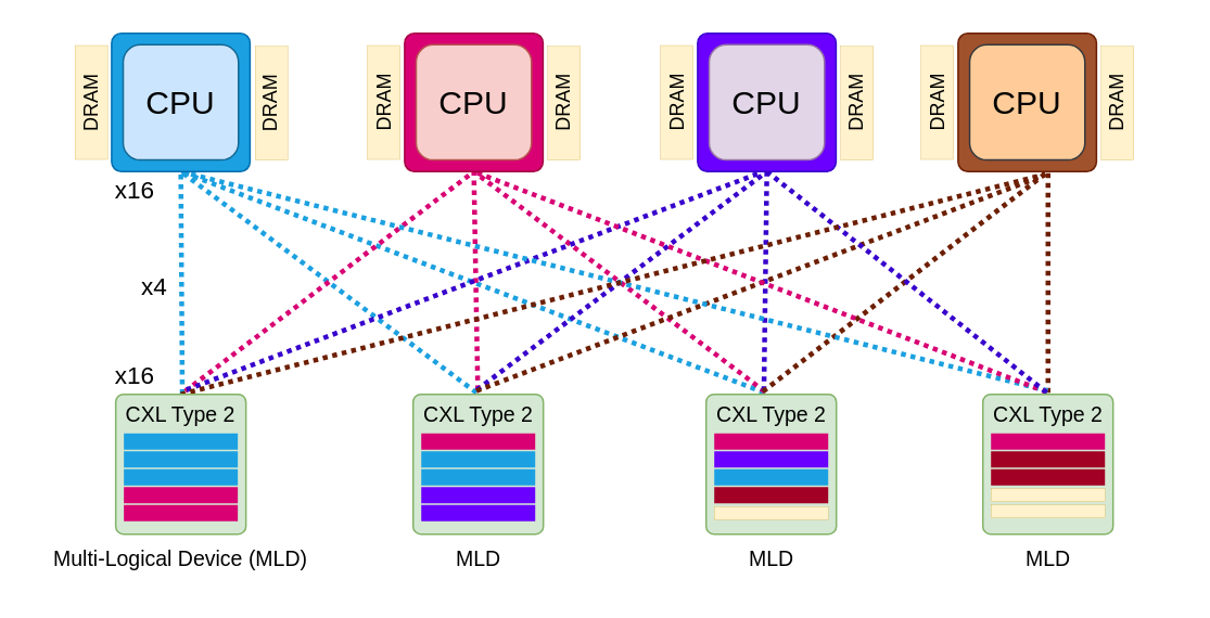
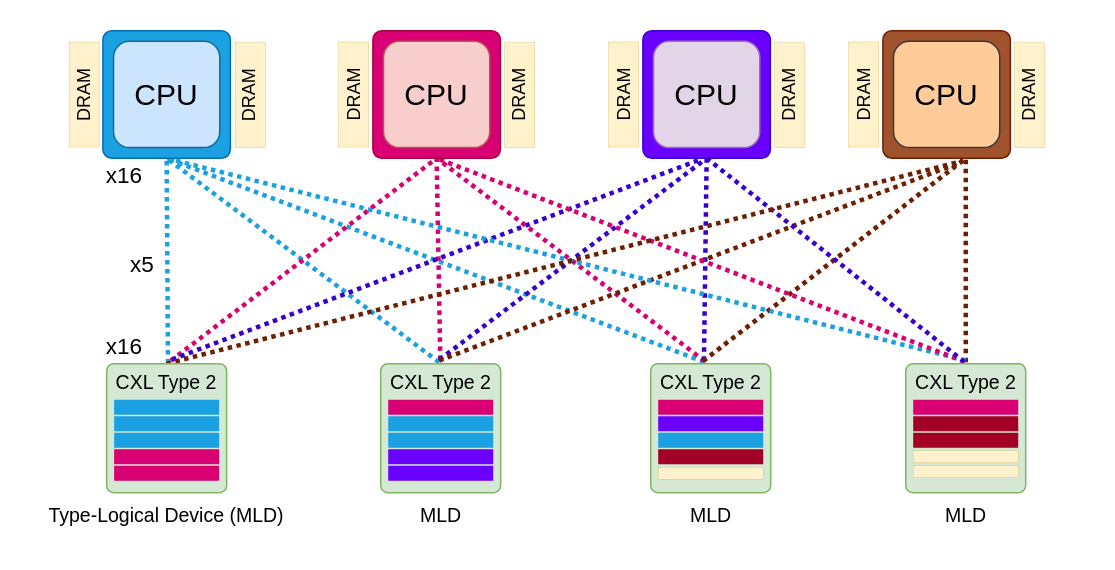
  <mxCell id="0" />
  <mxCell id="1" parent="0" />
  <mxCell id="2" value="" style="endArrow=none;html=1;rounded=0;entryX=0.5;entryY=1;entryDx=0;entryDy=0;exitX=0.51;exitY=0.078;exitDx=0;exitDy=0;strokeWidth=3;dashed=1;dashPattern=1 1;strokeColor=#1ba0e0;exitPerimeter=0;" parent="1" source="28" target="55" edge="1"><mxGeometry width="50" height="50" relative="1" as="geometry"><mxPoint x="79.68" y="236.59" as="sourcePoint" /><mxPoint x="153.14" y="110" as="targetPoint" /></mxGeometry></mxCell>
  <mxCell id="3" value="" style="endArrow=none;html=1;rounded=0;entryX=0.5;entryY=1;entryDx=0;entryDy=0;exitX=0.488;exitY=0.052;exitDx=0;exitDy=0;strokeWidth=3;dashed=1;dashPattern=1 1;strokeColor=#1ba0e0;exitPerimeter=0;" parent="1" source="35" target="55" edge="1"><mxGeometry width="50" height="50" relative="1" as="geometry"><mxPoint x="291.47" y="235.08" as="sourcePoint" /><mxPoint x="195.75" y="102.84" as="targetPoint" /></mxGeometry></mxCell>
  <mxCell id="4" value="" style="endArrow=none;html=1;rounded=0;entryX=0.5;entryY=1;entryDx=0;entryDy=0;strokeWidth=3;dashed=1;dashPattern=1 1;exitX=0.452;exitY=0.046;exitDx=0;exitDy=0;strokeColor=#1ba0e0;exitPerimeter=0;" parent="1" source="43" target="55" edge="1"><mxGeometry width="50" height="50" relative="1" as="geometry"><mxPoint x="467.01" y="237.28" as="sourcePoint" /><mxPoint x="160.14" y="115" as="targetPoint" /></mxGeometry></mxCell>
  <mxCell id="5" value="" style="endArrow=none;html=1;rounded=0;entryX=0.5;entryY=1;entryDx=0;entryDy=0;strokeWidth=3;dashed=1;dashPattern=1 1;strokeColor=#d80073;" parent="1" target="59" edge="1"><mxGeometry width="50" height="50" relative="1" as="geometry"><mxPoint x="113.14" y="240" as="sourcePoint" /><mxPoint x="375.75" y="120" as="targetPoint" /></mxGeometry></mxCell>
  <mxCell id="6" value="" style="endArrow=none;html=1;rounded=0;strokeWidth=3;dashed=1;dashPattern=1 1;strokeColor=#d80073;entryX=0.5;entryY=1;entryDx=0;entryDy=0;" parent="1" source="35" target="59" edge="1"><mxGeometry width="50" height="50" relative="1" as="geometry"><mxPoint x="292.37" y="235.77" as="sourcePoint" /><mxPoint x="397.14" y="130" as="targetPoint" /></mxGeometry></mxCell>
  <mxCell id="7" value="" style="endArrow=none;html=1;rounded=0;strokeWidth=3;dashed=1;dashPattern=1 1;strokeColor=#d80073;exitX=0.456;exitY=0.027;exitDx=0;exitDy=0;entryX=0.5;entryY=1;entryDx=0;entryDy=0;exitPerimeter=0;" parent="1" source="43" target="59" edge="1"><mxGeometry width="50" height="50" relative="1" as="geometry"><mxPoint x="471.69" y="237.79" as="sourcePoint" /><mxPoint x="383.14" y="110" as="targetPoint" /></mxGeometry></mxCell>
  <mxCell id="8" value="x16" style="text;html=1;align=center;verticalAlign=middle;resizable=0;points=[];autosize=1;strokeColor=none;fillColor=none;fontFamily=Helvetica;fontSize=15;fontColor=default;labelBackgroundColor=default;" parent="1" vertex="1"><mxGeometry x="57" y="214.96" width="50" height="30" as="geometry" /></mxCell>
  <mxCell id="9" value="" style="endArrow=none;html=1;rounded=0;strokeWidth=3;dashed=1;dashPattern=1 1;strokeColor=#3700CC;entryX=0.5;entryY=1;entryDx=0;entryDy=0;fillColor=#6a00ff;exitX=0.45;exitY=0.02;exitDx=0;exitDy=0;exitPerimeter=0;" parent="1" source="43" target="62" edge="1"><mxGeometry width="50" height="50" relative="1" as="geometry"><mxPoint x="469.53" y="236.77" as="sourcePoint" /><mxPoint x="513.6" y="105" as="targetPoint" /></mxGeometry></mxCell>
  <mxCell id="10" value="" style="endArrow=none;html=1;rounded=0;strokeWidth=3;dashed=1;dashPattern=1 1;strokeColor=#3700CC;exitX=0.49;exitY=-0.005;exitDx=0;exitDy=0;entryX=0.5;entryY=1;entryDx=0;entryDy=0;fillColor=#6a00ff;exitPerimeter=0;" parent="1" source="35" target="62" edge="1"><mxGeometry width="50" height="50" relative="1" as="geometry"><mxPoint x="291.83" y="236.46" as="sourcePoint" /><mxPoint x="513.6" y="105" as="targetPoint" /></mxGeometry></mxCell>
  <mxCell id="11" value="" style="endArrow=none;html=1;rounded=0;entryX=0.463;entryY=1.005;entryDx=0;entryDy=0;strokeWidth=3;dashed=1;dashPattern=1 1;strokeColor=#3700CC;exitX=0.539;exitY=-0.008;exitDx=0;exitDy=0;fillColor=#6a00ff;entryPerimeter=0;exitPerimeter=0;" parent="1" source="28" target="62" edge="1"><mxGeometry width="50" height="50" relative="1" as="geometry"><mxPoint x="79.68" y="236.59" as="sourcePoint" /><mxPoint x="513.6" y="105" as="targetPoint" /></mxGeometry></mxCell>
  <mxCell id="12" value="" style="endArrow=none;html=1;rounded=0;strokeWidth=3;dashed=1;dashPattern=1 1;strokeColor=#6D1F00;entryX=0.5;entryY=1;entryDx=0;entryDy=0;fillColor=#a0522d;exitX=0.49;exitY=0.078;exitDx=0;exitDy=0;exitPerimeter=0;" parent="1" edge="1"><mxGeometry width="50" height="50" relative="1" as="geometry"><mxPoint x="643.17" y="241" as="sourcePoint" /><mxPoint x="643.17" y="105" as="targetPoint" /></mxGeometry></mxCell>
  <mxCell id="13" value="" style="endArrow=none;html=1;rounded=0;strokeWidth=3;dashed=1;dashPattern=1 1;strokeColor=#6D1F00;exitX=0.443;exitY=0.027;exitDx=0;exitDy=0;entryX=0.5;entryY=1;entryDx=0;entryDy=0;fillColor=#a0522d;exitPerimeter=0;" parent="1" source="43" edge="1"><mxGeometry width="50" height="50" relative="1" as="geometry"><mxPoint x="468.81" y="237.19" as="sourcePoint" /><mxPoint x="643.17" y="105" as="targetPoint" /></mxGeometry></mxCell>
  <mxCell id="14" value="" style="endArrow=none;html=1;rounded=0;entryX=0.622;entryY=1.027;entryDx=0;entryDy=0;strokeWidth=3;dashed=1;dashPattern=1 1;strokeColor=#6D1F00;exitX=0.488;exitY=0.014;exitDx=0;exitDy=0;fillColor=#a0522d;entryPerimeter=0;exitPerimeter=0;" parent="1" source="35" target="65" edge="1"><mxGeometry width="50" height="50" relative="1" as="geometry"><mxPoint x="290.93" y="236.19" as="sourcePoint" /><mxPoint x="640.17" y="105" as="targetPoint" /></mxGeometry></mxCell>
  <mxCell id="15" value="" style="endArrow=none;html=1;rounded=0;entryX=0.5;entryY=1;entryDx=0;entryDy=0;strokeWidth=3;dashed=1;dashPattern=1 1;exitX=0.499;exitY=0.014;exitDx=0;exitDy=0;strokeColor=#1ba0e0;exitPerimeter=0;" parent="1" source="51" target="55" edge="1"><mxGeometry width="50" height="50" relative="1" as="geometry"><mxPoint x="642.69" y="236.77" as="sourcePoint" /><mxPoint x="132.85" y="100" as="targetPoint" /></mxGeometry></mxCell>
  <mxCell id="16" value="" style="endArrow=none;html=1;rounded=0;strokeWidth=3;dashed=1;dashPattern=1 1;strokeColor=#d80073;exitX=0.492;exitY=0.04;exitDx=0;exitDy=0;entryX=0.5;entryY=1;entryDx=0;entryDy=0;exitPerimeter=0;" parent="1" source="51" target="59" edge="1"><mxGeometry width="50" height="50" relative="1" as="geometry"><mxPoint x="643.23" y="234.64" as="sourcePoint" /><mxPoint x="300.14" y="115" as="targetPoint" /></mxGeometry></mxCell>
- <mxCell id="17" value="x4" style="text;html=1;align=center;verticalAlign=middle;resizable=0;points=[];autosize=1;strokeColor=none;fillColor=none;fontFamily=Helvetica;fontSize=15;fontColor=default;labelBackgroundColor=default;" parent="1" vertex="1"><mxGeometry x="74.29" y="160" width="40" height="30" as="geometry" /></mxCell>
+ <mxCell id="17" value="x5" style="text;html=1;align=center;verticalAlign=middle;resizable=0;points=[];autosize=1;strokeColor=none;fillColor=none;fontFamily=Helvetica;fontSize=15;fontColor=default;labelBackgroundColor=default;" parent="1" vertex="1"><mxGeometry x="74.29" y="160" width="40" height="30" as="geometry" /></mxCell>
  <mxCell id="18" value="x16" style="text;html=1;align=center;verticalAlign=middle;resizable=0;points=[];autosize=1;strokeColor=none;fillColor=none;fontFamily=Helvetica;fontSize=15;fontColor=default;labelBackgroundColor=default;" parent="1" vertex="1"><mxGeometry x="57" y="101.46" width="50" height="30" as="geometry" /></mxCell>
  <mxCell id="19" value="" style="endArrow=none;html=1;rounded=0;strokeWidth=3;dashed=1;dashPattern=1 1;strokeColor=#3700CC;entryX=0.5;entryY=1;entryDx=0;entryDy=0;fillColor=#6a00ff;exitX=0.49;exitY=0.046;exitDx=0;exitDy=0;exitPerimeter=0;" parent="1" source="51" target="62" edge="1"><mxGeometry width="50" height="50" relative="1" as="geometry"><mxPoint x="640.17" y="235.3" as="sourcePoint" /><mxPoint x="480.14" y="115" as="targetPoint" /></mxGeometry></mxCell>
  <mxCell id="20" value="" style="endArrow=none;html=1;rounded=0;entryX=0.63;entryY=1.02;entryDx=0;entryDy=0;strokeWidth=3;dashed=1;dashPattern=1 1;strokeColor=#6D1F00;exitX=0;exitY=0.5;exitDx=0;exitDy=0;fillColor=#a0522d;entryPerimeter=0;" parent="1" source="22" target="65" edge="1"><mxGeometry width="50" height="50" relative="1" as="geometry"><mxPoint x="300.14" y="251" as="sourcePoint" /><mxPoint x="650.17" y="115" as="targetPoint" /></mxGeometry></mxCell>
- <mxCell id="21" value="Multi-Logical Device (MLD)" style="text;html=1;align=center;verticalAlign=middle;resizable=0;points=[];autosize=1;strokeColor=none;fillColor=none;fontFamily=Helvetica;fontSize=13;fontColor=default;labelBackgroundColor=default;" parent="1" vertex="1"><mxGeometry x="20.43" y="327.96" width="180" height="30" as="geometry" /></mxCell>
+ <mxCell id="21" value="Type-Logical Device (MLD)" style="text;html=1;align=center;verticalAlign=middle;resizable=0;points=[];autosize=1;strokeColor=none;fillColor=none;fontFamily=Helvetica;fontSize=13;fontColor=default;labelBackgroundColor=default;" parent="1" vertex="1"><mxGeometry x="20.43" y="327.96" width="180" height="30" as="geometry" /></mxCell>
  <mxCell id="22" value="&lt;div style=&quot;&quot;&gt;&lt;br&gt;&lt;/div&gt;" style="rounded=1;whiteSpace=wrap;html=1;strokeWidth=1;fontSize=10;rotation=90;align=right;verticalAlign=middle;horizontal=0;labelPosition=left;verticalLabelPosition=middle;fillColor=#d5e8d4;strokeColor=#82b366;perimeterSpacing=0;imageWidth=24;arcSize=6;" parent="1" vertex="1"><mxGeometry x="67.43" y="244.96" width="86" height="80" as="geometry" /></mxCell>
  <mxCell id="23" value="" style="rounded=0;whiteSpace=wrap;html=1;fillColor=#1ba1e2;strokeColor=none;shadow=0;fontColor=#ffffff;textShadow=0;" parent="1" vertex="1"><mxGeometry x="75.43" y="266" width="70" height="10" as="geometry" /></mxCell>
  <mxCell id="24" value="" style="rounded=0;whiteSpace=wrap;html=1;fillColor=#1ba1e2;strokeColor=none;shadow=0;fontColor=#ffffff;textShadow=0;" parent="1" vertex="1"><mxGeometry x="75.43" y="277" width="70" height="10" as="geometry" /></mxCell>
  <mxCell id="25" value="" style="rounded=0;whiteSpace=wrap;html=1;fillColor=#1ba1e2;strokeColor=none;shadow=0;fontColor=#ffffff;textShadow=0;" parent="1" vertex="1"><mxGeometry x="75.43" y="288" width="70" height="10" as="geometry" /></mxCell>
  <mxCell id="26" value="" style="rounded=0;whiteSpace=wrap;html=1;fillColor=#d80073;strokeColor=none;shadow=0;textShadow=0;" parent="1" vertex="1"><mxGeometry x="75.43" y="299" width="70" height="10" as="geometry" /></mxCell>
  <mxCell id="27" value="" style="rounded=0;whiteSpace=wrap;html=1;fillColor=#d80073;strokeColor=none;shadow=0;fontColor=#ffffff;textShadow=0;" parent="1" vertex="1"><mxGeometry x="75.43" y="309.999" width="70" height="10" as="geometry" /></mxCell>
  <mxCell id="28" value="&lt;font style=&quot;font-size: 13px;&quot;&gt;CXL Type 2&lt;/font&gt;" style="text;html=1;align=center;verticalAlign=middle;resizable=0;points=[];autosize=1;strokeColor=none;fillColor=none;labelBackgroundColor=none;fontColor=#000000;fontSize=9;" parent="1" vertex="1"><mxGeometry x="65.43" y="239.43" width="90" height="30" as="geometry" /></mxCell>
  <mxCell id="29" value="&lt;div style=&quot;&quot;&gt;&lt;br&gt;&lt;/div&gt;" style="rounded=1;whiteSpace=wrap;html=1;strokeWidth=1;fontSize=10;rotation=90;align=right;verticalAlign=middle;horizontal=0;labelPosition=left;verticalLabelPosition=middle;fillColor=#d5e8d4;strokeColor=#82b366;perimeterSpacing=0;imageWidth=24;arcSize=6;" parent="1" vertex="1"><mxGeometry x="250.14" y="244.96" width="86" height="80" as="geometry" /></mxCell>
  <mxCell id="30" value="" style="rounded=0;whiteSpace=wrap;html=1;fillColor=#d80073;strokeColor=none;shadow=0;fontColor=#ffffff;textShadow=0;" parent="1" vertex="1"><mxGeometry x="258.14" y="266" width="70" height="10" as="geometry" /></mxCell>
  <mxCell id="31" value="" style="rounded=0;whiteSpace=wrap;html=1;fillColor=#1ba1e2;strokeColor=none;shadow=0;fontColor=#ffffff;textShadow=0;" parent="1" vertex="1"><mxGeometry x="258.14" y="277" width="70" height="10" as="geometry" /></mxCell>
  <mxCell id="32" value="" style="rounded=0;whiteSpace=wrap;html=1;fillColor=#1ba1e2;strokeColor=none;shadow=0;fontColor=#ffffff;textShadow=0;" parent="1" vertex="1"><mxGeometry x="258.14" y="288" width="70" height="10" as="geometry" /></mxCell>
  <mxCell id="33" value="" style="rounded=0;whiteSpace=wrap;html=1;fillColor=#6a00ff;strokeColor=none;shadow=0;textShadow=0;fontColor=#ffffff;" parent="1" vertex="1"><mxGeometry x="258.14" y="299" width="70" height="10" as="geometry" /></mxCell>
  <mxCell id="34" value="" style="rounded=0;whiteSpace=wrap;html=1;fillColor=#6a00ff;strokeColor=none;shadow=0;fontColor=#ffffff;textShadow=0;" parent="1" vertex="1"><mxGeometry x="258.14" y="309.999" width="70" height="10" as="geometry" /></mxCell>
  <mxCell id="35" value="&lt;font style=&quot;font-size: 13px;&quot;&gt;CXL Type 2&lt;/font&gt;" style="text;html=1;align=center;verticalAlign=middle;resizable=0;points=[];autosize=1;strokeColor=none;fillColor=none;labelBackgroundColor=none;fontColor=#000000;fontSize=9;" parent="1" vertex="1"><mxGeometry x="248.14" y="239.43" width="90" height="30" as="geometry" /></mxCell>
  <mxCell id="36" value="MLD" style="text;html=1;align=center;verticalAlign=middle;resizable=0;points=[];autosize=1;strokeColor=none;fillColor=none;fontFamily=Helvetica;fontSize=13;fontColor=default;labelBackgroundColor=default;" parent="1" vertex="1"><mxGeometry x="268.14" y="327.96" width="50" height="30" as="geometry" /></mxCell>
  <mxCell id="37" value="&lt;div style=&quot;&quot;&gt;&lt;br&gt;&lt;/div&gt;" style="rounded=1;whiteSpace=wrap;html=1;strokeWidth=1;fontSize=10;rotation=90;align=right;verticalAlign=middle;horizontal=0;labelPosition=left;verticalLabelPosition=middle;fillColor=#d5e8d4;strokeColor=#82b366;perimeterSpacing=0;imageWidth=24;arcSize=6;" parent="1" vertex="1"><mxGeometry x="430.14" y="244.96" width="86" height="80" as="geometry" /></mxCell>
  <mxCell id="38" value="" style="rounded=0;whiteSpace=wrap;html=1;fillColor=#d80073;strokeColor=none;shadow=0;fontColor=#ffffff;textShadow=0;" parent="1" vertex="1"><mxGeometry x="438.14" y="266" width="70" height="10" as="geometry" /></mxCell>
  <mxCell id="39" value="" style="rounded=0;whiteSpace=wrap;html=1;fillColor=#6a00ff;strokeColor=none;shadow=0;fontColor=#ffffff;textShadow=0;" parent="1" vertex="1"><mxGeometry x="438.14" y="277" width="70" height="10" as="geometry" /></mxCell>
  <mxCell id="40" value="" style="rounded=0;whiteSpace=wrap;html=1;fillColor=#1ba1e2;strokeColor=none;shadow=0;fontColor=#ffffff;textShadow=0;" parent="1" vertex="1"><mxGeometry x="438.14" y="288" width="70" height="10" as="geometry" /></mxCell>
  <mxCell id="41" value="" style="rounded=0;whiteSpace=wrap;html=1;fillColor=#a20025;strokeColor=none;shadow=0;textShadow=0;fontColor=#ffffff;" parent="1" vertex="1"><mxGeometry x="438.14" y="299" width="70" height="10" as="geometry" /></mxCell>
  <mxCell id="42" value="" style="rounded=0;whiteSpace=wrap;html=1;fillColor=#fff2cc;strokeColor=#d6b656;shadow=0;textShadow=0;strokeWidth=0.25;glass=0;fillStyle=auto;gradientColor=none;" parent="1" vertex="1"><mxGeometry x="438.14" y="311" width="70" height="8" as="geometry" /></mxCell>
  <mxCell id="43" value="&lt;font style=&quot;font-size: 13px;&quot;&gt;CXL Type 2&lt;/font&gt;" style="text;html=1;align=center;verticalAlign=middle;resizable=0;points=[];autosize=1;strokeColor=none;fillColor=none;labelBackgroundColor=none;fontColor=#000000;fontSize=9;" parent="1" vertex="1"><mxGeometry x="428.14" y="239.43" width="90" height="30" as="geometry" /></mxCell>
  <mxCell id="44" value="MLD" style="text;html=1;align=center;verticalAlign=middle;resizable=0;points=[];autosize=1;strokeColor=none;fillColor=none;fontFamily=Helvetica;fontSize=13;fontColor=default;labelBackgroundColor=default;" parent="1" vertex="1"><mxGeometry x="448.14" y="327.96" width="50" height="30" as="geometry" /></mxCell>
  <mxCell id="45" value="&lt;div style=&quot;&quot;&gt;&lt;br&gt;&lt;/div&gt;" style="rounded=1;whiteSpace=wrap;html=1;strokeWidth=1;fontSize=10;rotation=90;align=right;verticalAlign=middle;horizontal=0;labelPosition=left;verticalLabelPosition=middle;fillColor=#d5e8d4;strokeColor=#82b366;perimeterSpacing=0;imageWidth=24;arcSize=6;" parent="1" vertex="1"><mxGeometry x="600.14" y="244.96" width="86" height="80" as="geometry" /></mxCell>
  <mxCell id="46" value="" style="rounded=0;whiteSpace=wrap;html=1;fillColor=#d80073;strokeColor=none;shadow=0;fontColor=#ffffff;textShadow=0;" parent="1" vertex="1"><mxGeometry x="608.14" y="266" width="70" height="10" as="geometry" /></mxCell>
  <mxCell id="47" value="" style="rounded=0;whiteSpace=wrap;html=1;fillColor=#a20025;strokeColor=none;shadow=0;fontColor=#ffffff;textShadow=0;" parent="1" vertex="1"><mxGeometry x="608.14" y="277" width="70" height="10" as="geometry" /></mxCell>
  <mxCell id="48" value="" style="rounded=0;whiteSpace=wrap;html=1;fillColor=#a20025;strokeColor=none;shadow=0;fontColor=#ffffff;textShadow=0;" parent="1" vertex="1"><mxGeometry x="608.14" y="288" width="70" height="10" as="geometry" /></mxCell>
  <mxCell id="49" value="" style="rounded=0;whiteSpace=wrap;html=1;fillColor=#fff2cc;strokeColor=#d6b656;shadow=0;textShadow=0;glass=0;fillStyle=auto;strokeWidth=0.25;gradientColor=none;" parent="1" vertex="1"><mxGeometry x="608.14" y="300" width="70" height="8" as="geometry" /></mxCell>
  <mxCell id="50" value="" style="rounded=0;whiteSpace=wrap;html=1;fillColor=#fff2cc;strokeColor=#d6b656;shadow=0;textShadow=0;glass=0;fillStyle=auto;strokeWidth=0.25;gradientColor=none;" parent="1" vertex="1"><mxGeometry x="608.14" y="310" width="70" height="8" as="geometry" /></mxCell>
  <mxCell id="51" value="&lt;font style=&quot;font-size: 13px;&quot;&gt;CXL Type 2&lt;/font&gt;" style="text;html=1;align=center;verticalAlign=middle;resizable=0;points=[];autosize=1;strokeColor=none;fillColor=none;labelBackgroundColor=none;fontColor=#000000;fontSize=9;" parent="1" vertex="1"><mxGeometry x="598.14" y="239.43" width="90" height="30" as="geometry" /></mxCell>
  <mxCell id="52" value="MLD" style="text;html=1;align=center;verticalAlign=middle;resizable=0;points=[];autosize=1;strokeColor=none;fillColor=none;fontFamily=Helvetica;fontSize=13;fontColor=default;labelBackgroundColor=default;" parent="1" vertex="1"><mxGeometry x="618.14" y="327.96" width="50" height="30" as="geometry" /></mxCell>
  <mxCell id="53" value="DRAM" style="rounded=0;whiteSpace=wrap;html=1;fillColor=#fff2cc;strokeColor=#d6b656;shadow=0;textShadow=0;strokeWidth=0.25;rotation=-90;glass=0;fillStyle=auto;gradientColor=none;" parent="1" vertex="1"><mxGeometry x="20.43" y="52.5" width="70" height="20" as="geometry" /></mxCell>
  <mxCell id="54" value="" style="group;fillColor=default;gradientColor=none;strokeColor=none;" parent="1" connectable="0" vertex="1"><mxGeometry x="67.931" y="20" width="84.998" height="85" as="geometry" /></mxCell>
  <mxCell id="55" value="" style="rounded=1;whiteSpace=wrap;html=1;arcSize=7;fillColor=#1ba1e2;strokeColor=#006EAF;fontColor=#ffffff;" parent="54" vertex="1"><mxGeometry width="84.998" height="85" as="geometry" /></mxCell>
  <mxCell id="56" value="&lt;font style=&quot;font-size: 20px;&quot;&gt;CPU&lt;/font&gt;" style="rounded=1;whiteSpace=wrap;html=1;fillColor=#cce5ff;strokeColor=#146994;shadow=0;" parent="54" vertex="1"><mxGeometry x="7.083" y="7.083" width="70.832" height="70.833" as="geometry" /></mxCell>
  <mxCell id="57" value="DRAM" style="rounded=0;whiteSpace=wrap;html=1;fillColor=#fff2cc;strokeColor=#d6b656;shadow=0;textShadow=0;strokeWidth=0.25;rotation=-90;glass=0;fillStyle=auto;gradientColor=none;" parent="1" vertex="1"><mxGeometry x="131.14" y="53" width="70" height="20" as="geometry" /></mxCell>
  <mxCell id="58" value="" style="group;fillColor=default;gradientColor=none;strokeColor=none;" parent="1" connectable="0" vertex="1"><mxGeometry x="247.931" y="20" width="84.998" height="85" as="geometry" /></mxCell>
  <mxCell id="59" value="" style="rounded=1;whiteSpace=wrap;html=1;arcSize=7;fillColor=#d80073;strokeColor=#A50040;fontColor=#ffffff;" parent="58" vertex="1"><mxGeometry width="84.998" height="85" as="geometry" /></mxCell>
  <mxCell id="60" value="&lt;font style=&quot;font-size: 20px;&quot;&gt;CPU&lt;/font&gt;" style="rounded=1;whiteSpace=wrap;html=1;fillColor=#f8cecc;strokeColor=#b85450;shadow=0;" parent="58" vertex="1"><mxGeometry x="7.083" y="7.083" width="70.832" height="70.833" as="geometry" /></mxCell>
  <mxCell id="61" value="" style="group;fillColor=default;gradientColor=none;strokeColor=none;" parent="1" connectable="0" vertex="1"><mxGeometry x="427.931" y="20" width="84.998" height="85" as="geometry" /></mxCell>
  <mxCell id="62" value="" style="rounded=1;whiteSpace=wrap;html=1;arcSize=7;fillColor=#6a00ff;strokeColor=#3700CC;fontColor=#ffffff;" parent="61" vertex="1"><mxGeometry width="84.998" height="85" as="geometry" /></mxCell>
  <mxCell id="63" value="&lt;font style=&quot;font-size: 20px;&quot;&gt;CPU&lt;/font&gt;" style="rounded=1;whiteSpace=wrap;html=1;fillColor=#e1d5e7;strokeColor=#9673a6;shadow=0;" parent="61" vertex="1"><mxGeometry x="7.083" y="7.083" width="70.832" height="70.833" as="geometry" /></mxCell>
  <mxCell id="64" value="" style="group;fillColor=default;gradientColor=none;strokeColor=none;" parent="1" connectable="0" vertex="1"><mxGeometry x="587.931" y="20" width="84.998" height="85" as="geometry" /></mxCell>
  <mxCell id="65" value="" style="rounded=1;whiteSpace=wrap;html=1;arcSize=7;fillColor=#a0522d;strokeColor=#6D1F00;fontColor=#ffffff;" parent="64" vertex="1"><mxGeometry width="84.998" height="85" as="geometry" /></mxCell>
  <mxCell id="66" value="&lt;font style=&quot;font-size: 20px;&quot;&gt;CPU&lt;/font&gt;" style="rounded=1;whiteSpace=wrap;html=1;fillColor=#ffcc99;strokeColor=#36393d;shadow=0;" parent="64" vertex="1"><mxGeometry x="7.083" y="7.083" width="70.832" height="70.833" as="geometry" /></mxCell>
  <mxCell id="67" value="DRAM" style="rounded=0;whiteSpace=wrap;html=1;fillColor=#fff2cc;strokeColor=#d6b656;shadow=0;textShadow=0;strokeWidth=0.25;rotation=-90;glass=0;fillStyle=auto;gradientColor=none;" parent="1" vertex="1"><mxGeometry x="200.14" y="52.5" width="70" height="20" as="geometry" /></mxCell>
  <mxCell id="68" value="DRAM" style="rounded=0;whiteSpace=wrap;html=1;fillColor=#fff2cc;strokeColor=#d6b656;shadow=0;textShadow=0;strokeWidth=0.25;rotation=-90;glass=0;fillStyle=auto;gradientColor=none;" parent="1" vertex="1"><mxGeometry x="310.85" y="53" width="70" height="20" as="geometry" /></mxCell>
  <mxCell id="69" value="DRAM" style="rounded=0;whiteSpace=wrap;html=1;fillColor=#fff2cc;strokeColor=#d6b656;shadow=0;textShadow=0;strokeWidth=0.25;rotation=-90;glass=0;fillStyle=auto;gradientColor=none;" parent="1" vertex="1"><mxGeometry x="380.14" y="52.5" width="70" height="20" as="geometry" /></mxCell>
  <mxCell id="70" value="DRAM" style="rounded=0;whiteSpace=wrap;html=1;fillColor=#fff2cc;strokeColor=#d6b656;shadow=0;textShadow=0;strokeWidth=0.25;rotation=-90;glass=0;fillStyle=auto;gradientColor=none;" parent="1" vertex="1"><mxGeometry x="490.85" y="53" width="70" height="20" as="geometry" /></mxCell>
  <mxCell id="71" value="DRAM" style="rounded=0;whiteSpace=wrap;html=1;fillColor=#fff2cc;strokeColor=#d6b656;shadow=0;textShadow=0;strokeWidth=0.25;rotation=-90;glass=0;fillStyle=auto;gradientColor=none;" parent="1" vertex="1"><mxGeometry x="540.14" y="52.5" width="70" height="20" as="geometry" /></mxCell>
  <mxCell id="72" value="DRAM" style="rounded=0;whiteSpace=wrap;html=1;fillColor=#fff2cc;strokeColor=#d6b656;shadow=0;textShadow=0;strokeWidth=0.25;rotation=-90;glass=0;fillStyle=auto;gradientColor=none;" parent="1" vertex="1"><mxGeometry x="650.85" y="53" width="70" height="20" as="geometry" /></mxCell>
